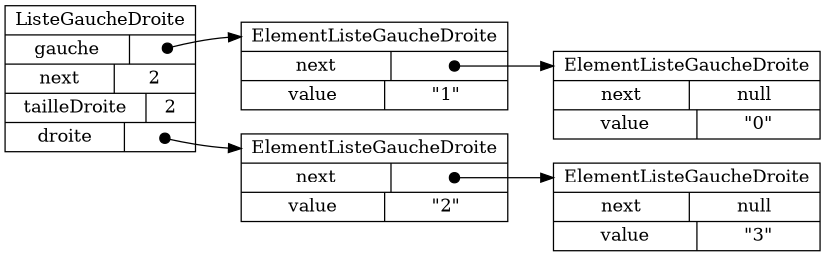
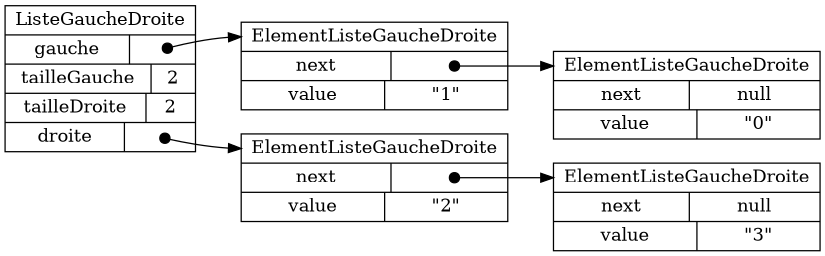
  digraph {
    compound=true
    rankdir=LR
    node [fillcolor=white shape=record style=filled]
    edge [arrowtail=dot dir=both headport=_C tailclip=false tailport="next_next:c"]
-   n1 [label="<_C>ListeGaucheDroite|{gauche|<gauche_gauche>}|{next|2}|{tailleDroite|2}|{droite|<droite_droite>}"]
+   n1 [label="<_C>ListeGaucheDroite|{gauche|<gauche_gauche>}|{tailleGauche|2}|{tailleDroite|2}|{droite|<droite_droite>}"]
    n2 [label="<_C>ElementListeGaucheDroite|{next|<next_next>}|{value|\"1\"}"]
    n3 [label="<_C>ElementListeGaucheDroite|{next|<next_next>}|{value|\"2\"}"]
    n4 [label="<_C>ElementListeGaucheDroite|{next|null}|{value|\"0\"}"]
    n5 [label="<_C>ElementListeGaucheDroite|{next|null}|{value|\"3\"}"]
    n1 -> n2 [tailport="gauche_gauche:c"]
    n1 -> n3 [tailport="droite_droite:c"]
    n2 -> n4
    n3 -> n5
  }
